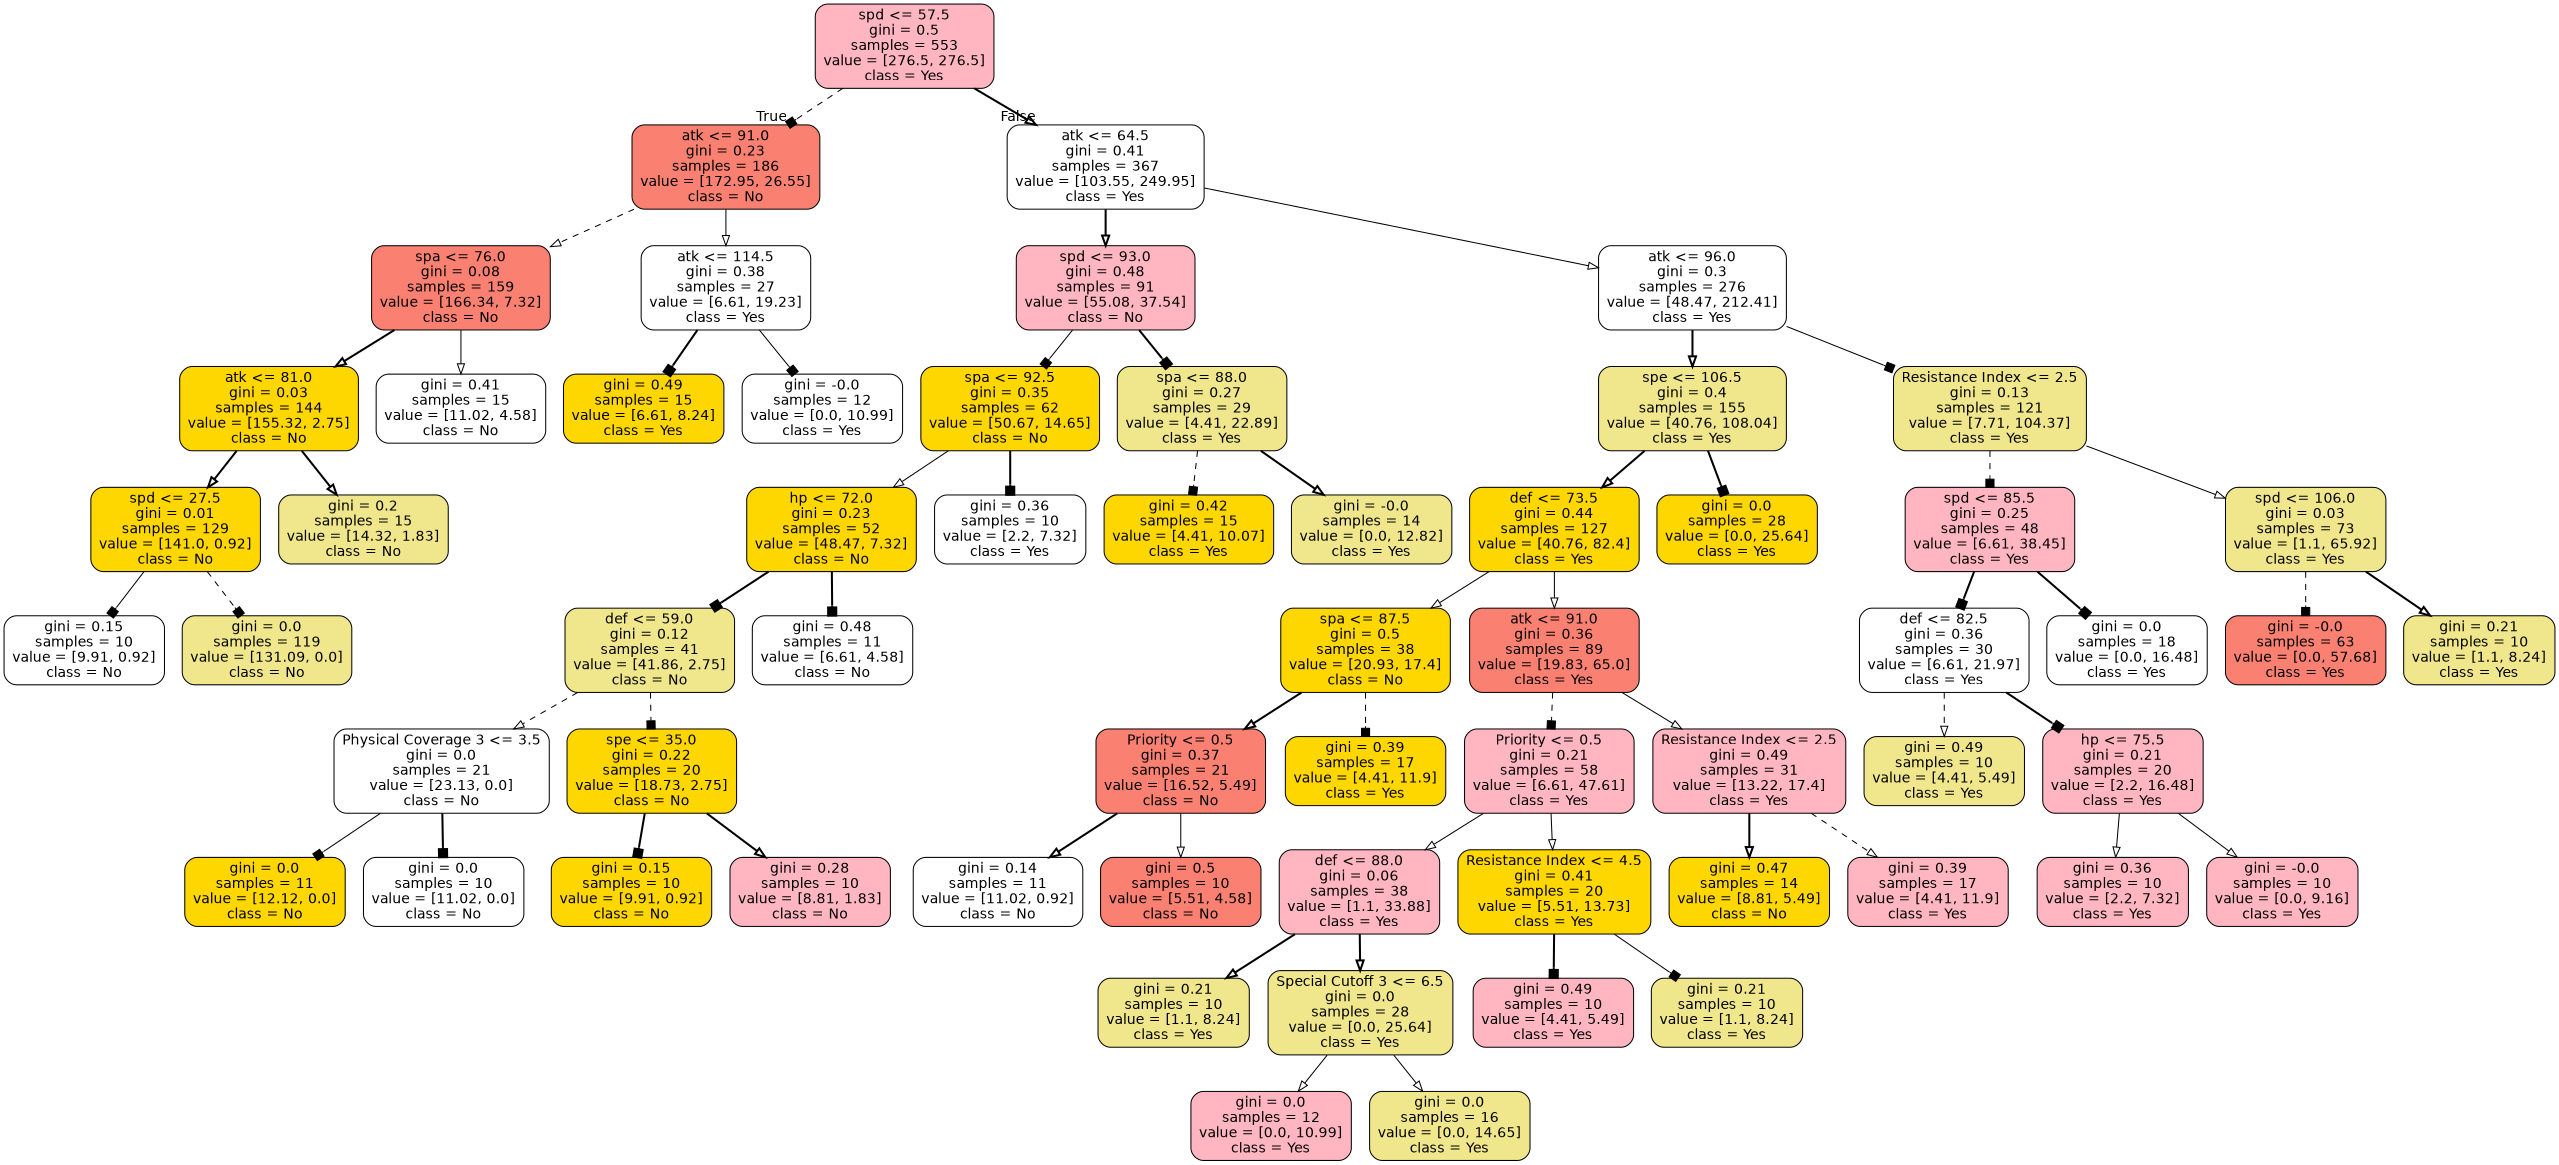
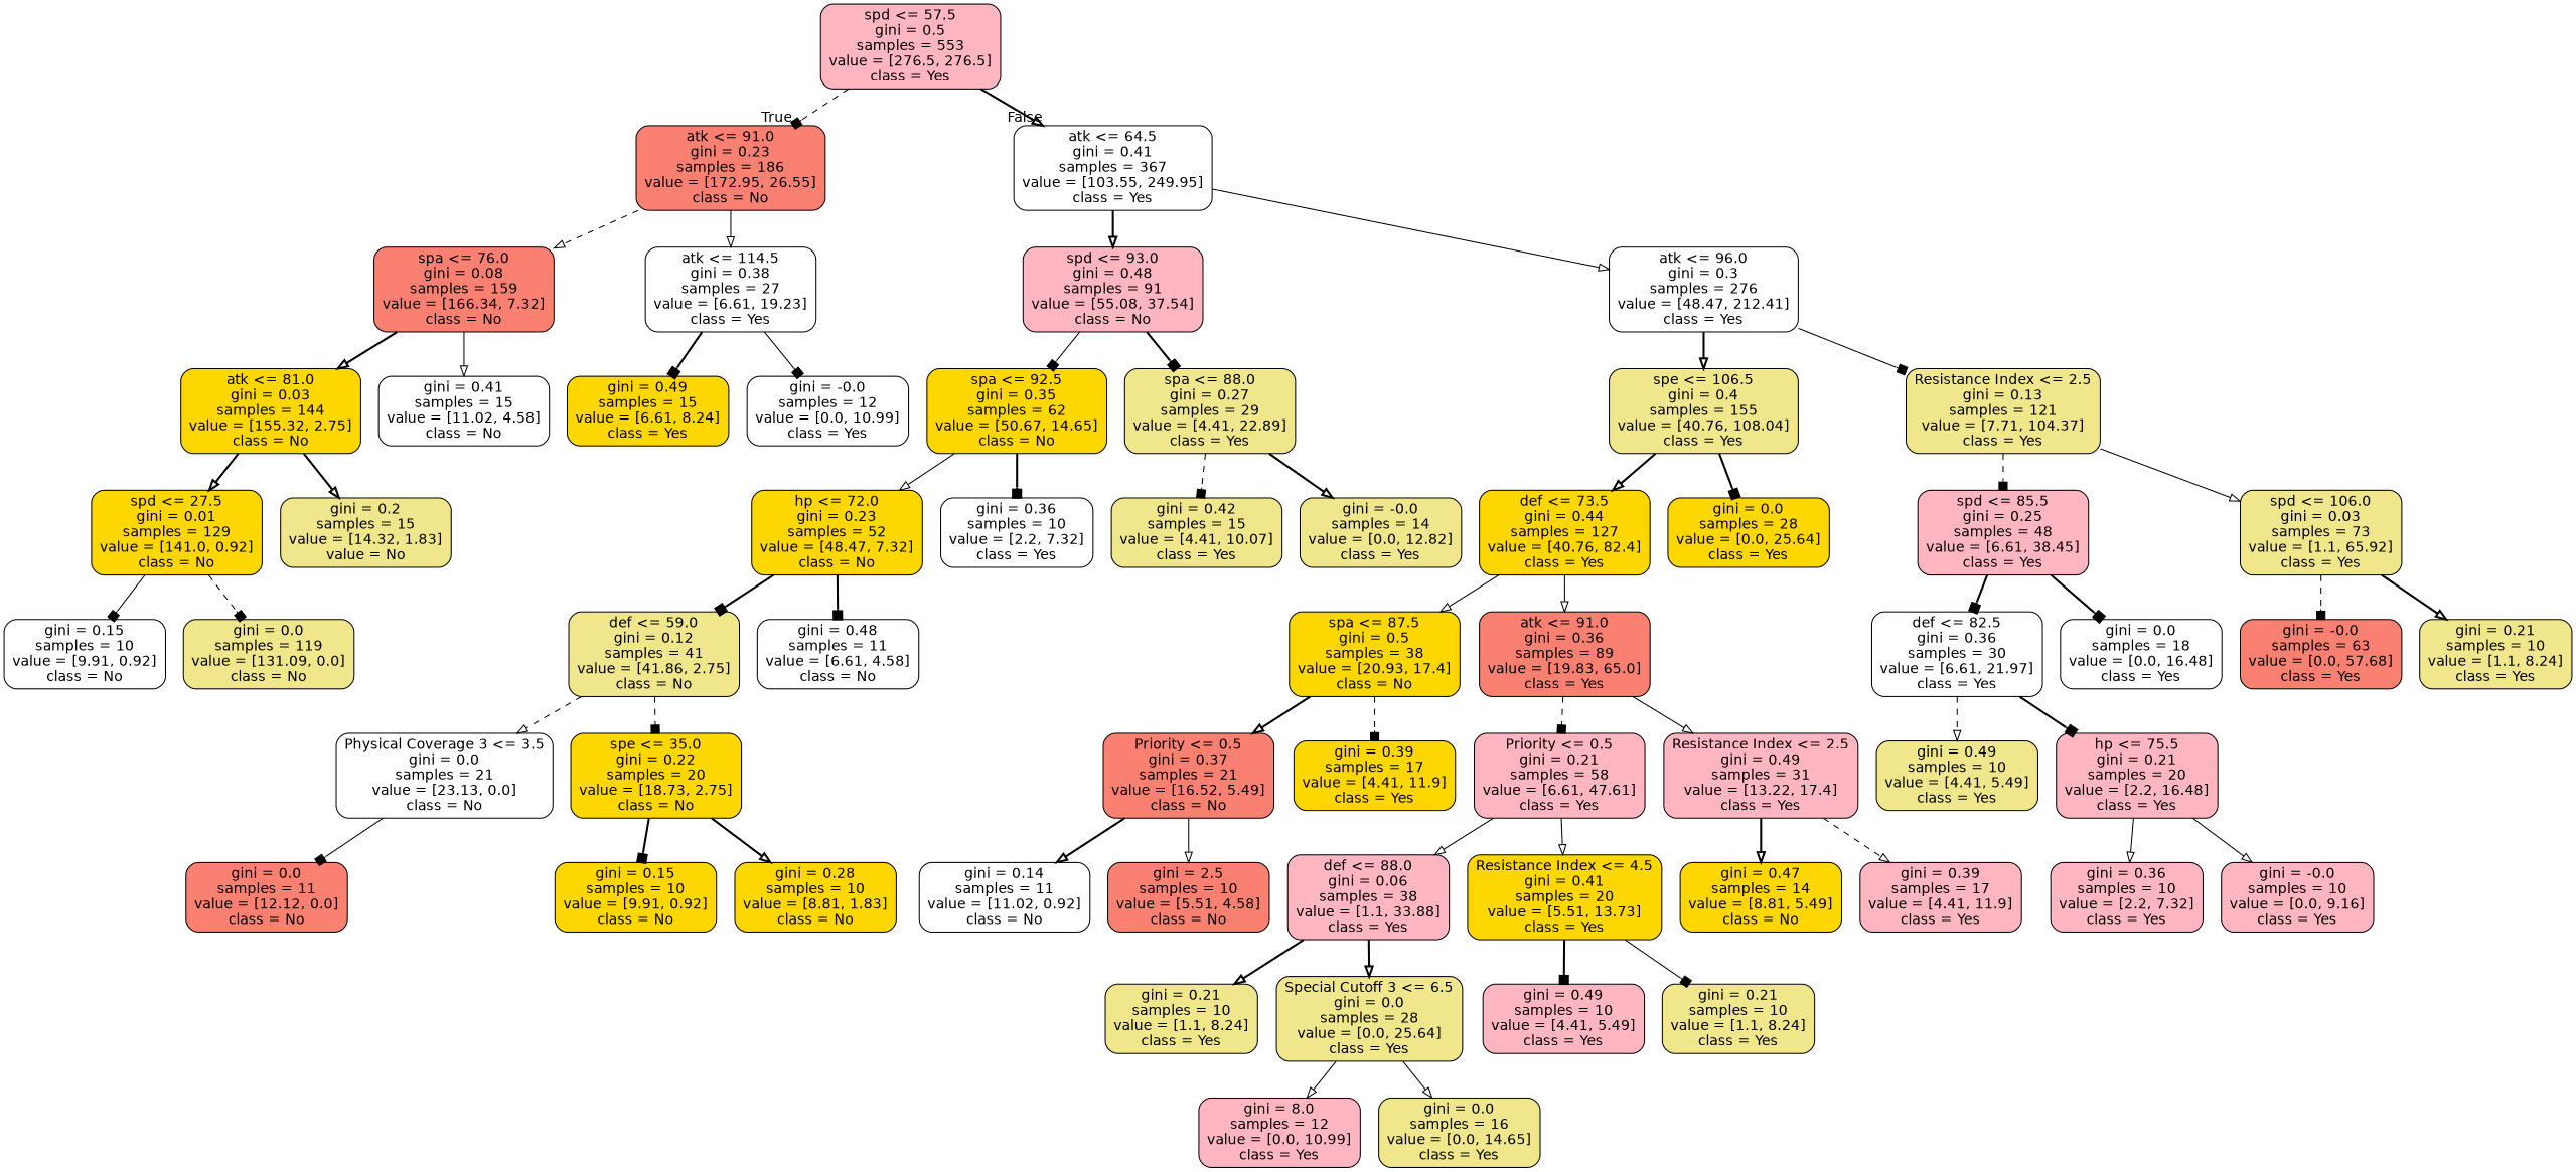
  digraph {
    node [color=black fillcolor=gold fontname=helvetica shape=box style="filled, rounded"]
    edge [arrowhead=onormal fontname=helvetica style=bold]
    n1 [fillcolor=lightpink label="spd <= 57.5\ngini = 0.5\nsamples = 553\nvalue = [276.5, 276.5]\nclass = Yes"]
    n2 [fillcolor=salmon label="atk <= 91.0\ngini = 0.23\nsamples = 186\nvalue = [172.95, 26.55]\nclass = No"]
    n3 [fillcolor=white label="atk <= 64.5\ngini = 0.41\nsamples = 367\nvalue = [103.55, 249.95]\nclass = Yes"]
    n4 [fillcolor=salmon label="spa <= 76.0\ngini = 0.08\nsamples = 159\nvalue = [166.34, 7.32]\nclass = No"]
    n5 [fillcolor=white label="atk <= 114.5\ngini = 0.38\nsamples = 27\nvalue = [6.61, 19.23]\nclass = Yes"]
    n6 [fillcolor=lightpink label="spd <= 93.0\ngini = 0.48\nsamples = 91\nvalue = [55.08, 37.54]\nclass = No"]
    n7 [fillcolor=white label="atk <= 96.0\ngini = 0.3\nsamples = 276\nvalue = [48.47, 212.41]\nclass = Yes"]
    n8 [label="atk <= 81.0\ngini = 0.03\nsamples = 144\nvalue = [155.32, 2.75]\nclass = No"]
    n9 [fillcolor=white label="gini = 0.41\nsamples = 15\nvalue = [11.02, 4.58]\nclass = No"]
    n10 [label="gini = 0.49\nsamples = 15\nvalue = [6.61, 8.24]\nclass = Yes"]
    n11 [fillcolor=white label="gini = -0.0\nsamples = 12\nvalue = [0.0, 10.99]\nclass = Yes"]
    n12 [label="spd <= 27.5\ngini = 0.01\nsamples = 129\nvalue = [141.0, 0.92]\nclass = No"]
-   n13 [fillcolor=khaki label="gini = 0.2\nsamples = 15\nvalue = [14.32, 1.83]\nclass = No"]
+   n13 [fillcolor=khaki label="gini = 0.2\nsamples = 15\nvalue = [14.32, 1.83]\nvalue = No"]
    n14 [fillcolor=white label="gini = 0.15\nsamples = 10\nvalue = [9.91, 0.92]\nclass = No"]
    n15 [fillcolor=khaki label="gini = 0.0\nsamples = 119\nvalue = [131.09, 0.0]\nclass = No"]
    n16 [label="spa <= 92.5\ngini = 0.35\nsamples = 62\nvalue = [50.67, 14.65]\nclass = No"]
    n17 [fillcolor=khaki label="spa <= 88.0\ngini = 0.27\nsamples = 29\nvalue = [4.41, 22.89]\nclass = Yes"]
    n18 [fillcolor=khaki label="spe <= 106.5\ngini = 0.4\nsamples = 155\nvalue = [40.76, 108.04]\nclass = Yes"]
    n19 [fillcolor=khaki label="Resistance Index <= 2.5\ngini = 0.13\nsamples = 121\nvalue = [7.71, 104.37]\nclass = Yes"]
    n20 [label="hp <= 72.0\ngini = 0.23\nsamples = 52\nvalue = [48.47, 7.32]\nclass = No"]
    n21 [fillcolor=white label="gini = 0.36\nsamples = 10\nvalue = [2.2, 7.32]\nclass = Yes"]
-   n22 [label="gini = 0.42\nsamples = 15\nvalue = [4.41, 10.07]\nclass = Yes"]
+   n22 [fillcolor=khaki label="gini = 0.42\nsamples = 15\nvalue = [4.41, 10.07]\nclass = Yes"]
    n23 [fillcolor=khaki label="gini = -0.0\nsamples = 14\nvalue = [0.0, 12.82]\nclass = Yes"]
    n24 [fillcolor=khaki label="def <= 59.0\ngini = 0.12\nsamples = 41\nvalue = [41.86, 2.75]\nclass = No"]
    n25 [fillcolor=white label="gini = 0.48\nsamples = 11\nvalue = [6.61, 4.58]\nclass = No"]
    n26 [fillcolor=white label="Physical Coverage 3 <= 3.5\ngini = 0.0\nsamples = 21\nvalue = [23.13, 0.0]\nclass = No"]
    n27 [label="spe <= 35.0\ngini = 0.22\nsamples = 20\nvalue = [18.73, 2.75]\nclass = No"]
-   n28 [label="gini = 0.0\nsamples = 11\nvalue = [12.12, 0.0]\nclass = No"]
-   n29 [fillcolor=white label="gini = 0.0\nsamples = 10\nvalue = [11.02, 0.0]\nclass = No"]
+   n28 [fillcolor=salmon label="gini = 0.0\nsamples = 11\nvalue = [12.12, 0.0]\nclass = No"]
    n30 [label="gini = 0.15\nsamples = 10\nvalue = [9.91, 0.92]\nclass = No"]
-   n31 [fillcolor=lightpink label="gini = 0.28\nsamples = 10\nvalue = [8.81, 1.83]\nclass = No"]
+   n31 [label="gini = 0.28\nsamples = 10\nvalue = [8.81, 1.83]\nclass = No"]
    n32 [label="def <= 73.5\ngini = 0.44\nsamples = 127\nvalue = [40.76, 82.4]\nclass = Yes"]
    n33 [label="gini = 0.0\nsamples = 28\nvalue = [0.0, 25.64]\nclass = Yes"]
    n34 [fillcolor=lightpink label="spd <= 85.5\ngini = 0.25\nsamples = 48\nvalue = [6.61, 38.45]\nclass = Yes"]
    n35 [fillcolor=khaki label="spd <= 106.0\ngini = 0.03\nsamples = 73\nvalue = [1.1, 65.92]\nclass = Yes"]
    n36 [label="spa <= 87.5\ngini = 0.5\nsamples = 38\nvalue = [20.93, 17.4]\nclass = No"]
    n37 [fillcolor=salmon label="atk <= 91.0\ngini = 0.36\nsamples = 89\nvalue = [19.83, 65.0]\nclass = Yes"]
    n38 [fillcolor=salmon label="Priority <= 0.5\ngini = 0.37\nsamples = 21\nvalue = [16.52, 5.49]\nclass = No"]
    n39 [label="gini = 0.39\nsamples = 17\nvalue = [4.41, 11.9]\nclass = Yes"]
    n40 [fillcolor=lightpink label="Priority <= 0.5\ngini = 0.21\nsamples = 58\nvalue = [6.61, 47.61]\nclass = Yes"]
    n41 [fillcolor=lightpink label="Resistance Index <= 2.5\ngini = 0.49\nsamples = 31\nvalue = [13.22, 17.4]\nclass = Yes"]
    n42 [fillcolor=white label="gini = 0.14\nsamples = 11\nvalue = [11.02, 0.92]\nclass = No"]
-   n43 [fillcolor=salmon label="gini = 0.5\nsamples = 10\nvalue = [5.51, 4.58]\nclass = No"]
+   n43 [fillcolor=salmon label="gini = 2.5\nsamples = 10\nvalue = [5.51, 4.58]\nclass = No"]
    n44 [fillcolor=lightpink label="def <= 88.0\ngini = 0.06\nsamples = 38\nvalue = [1.1, 33.88]\nclass = Yes"]
    n45 [label="Resistance Index <= 4.5\ngini = 0.41\nsamples = 20\nvalue = [5.51, 13.73]\nclass = Yes"]
    n46 [label="gini = 0.47\nsamples = 14\nvalue = [8.81, 5.49]\nclass = No"]
    n47 [fillcolor=lightpink label="gini = 0.39\nsamples = 17\nvalue = [4.41, 11.9]\nclass = Yes"]
    n48 [fillcolor=khaki label="gini = 0.21\nsamples = 10\nvalue = [1.1, 8.24]\nclass = Yes"]
    n49 [fillcolor=khaki label="Special Cutoff 3 <= 6.5\ngini = 0.0\nsamples = 28\nvalue = [0.0, 25.64]\nclass = Yes"]
    n50 [fillcolor=lightpink label="gini = 0.49\nsamples = 10\nvalue = [4.41, 5.49]\nclass = Yes"]
    n51 [fillcolor=khaki label="gini = 0.21\nsamples = 10\nvalue = [1.1, 8.24]\nclass = Yes"]
-   n52 [fillcolor=lightpink label="gini = 0.0\nsamples = 12\nvalue = [0.0, 10.99]\nclass = Yes"]
+   n52 [fillcolor=lightpink label="gini = 8.0\nsamples = 12\nvalue = [0.0, 10.99]\nclass = Yes"]
    n53 [fillcolor=khaki label="gini = 0.0\nsamples = 16\nvalue = [0.0, 14.65]\nclass = Yes"]
    n54 [fillcolor=white label="def <= 82.5\ngini = 0.36\nsamples = 30\nvalue = [6.61, 21.97]\nclass = Yes"]
    n55 [fillcolor=white label="gini = 0.0\nsamples = 18\nvalue = [0.0, 16.48]\nclass = Yes"]
    n56 [fillcolor=salmon label="gini = -0.0\nsamples = 63\nvalue = [0.0, 57.68]\nclass = Yes"]
    n57 [fillcolor=khaki label="gini = 0.21\nsamples = 10\nvalue = [1.1, 8.24]\nclass = Yes"]
    n58 [fillcolor=khaki label="gini = 0.49\nsamples = 10\nvalue = [4.41, 5.49]\nclass = Yes"]
    n59 [fillcolor=lightpink label="hp <= 75.5\ngini = 0.21\nsamples = 20\nvalue = [2.2, 16.48]\nclass = Yes"]
    n60 [fillcolor=lightpink label="gini = 0.36\nsamples = 10\nvalue = [2.2, 7.32]\nclass = Yes"]
    n61 [fillcolor=lightpink label="gini = -0.0\nsamples = 10\nvalue = [0.0, 9.16]\nclass = Yes"]
    n1 -> n2 [arrowhead=box headlabel=True labelangle=45 labeldistance=2.5 style=dashed]
    n1 -> n3 [headlabel=False labelangle=-45 labeldistance=2.5]
    n2 -> n4 [style=dashed]
    n2 -> n5 [style=solid]
    n3 -> n6
    n3 -> n7 [style=solid]
    n4 -> n8
    n4 -> n9 [style=solid]
    n5 -> n10 [arrowhead=box]
    n5 -> n11 [arrowhead=box style=solid]
    n6 -> n16 [arrowhead=box style=solid]
    n6 -> n17 [arrowhead=box]
    n7 -> n18
    n7 -> n19 [arrowhead=box style=solid]
    n8 -> n12
    n8 -> n13
    n12 -> n14 [arrowhead=box style=solid]
    n12 -> n15 [arrowhead=box style=dashed]
    n16 -> n20 [style=solid]
    n16 -> n21 [arrowhead=box]
    n17 -> n22 [arrowhead=box style=dashed]
    n17 -> n23
    n18 -> n32
    n18 -> n33 [arrowhead=box]
    n19 -> n34 [arrowhead=box style=dashed]
    n19 -> n35 [style=solid]
    n20 -> n24 [arrowhead=box]
    n20 -> n25 [arrowhead=box]
    n24 -> n26 [style=dashed]
    n24 -> n27 [arrowhead=box style=dashed]
    n26 -> n28 [arrowhead=box style=solid]
-   n26 -> n29 [arrowhead=box]
    n27 -> n30 [arrowhead=box]
    n27 -> n31
    n32 -> n36 [style=solid]
    n32 -> n37 [style=solid]
    n34 -> n54 [arrowhead=box]
    n34 -> n55 [arrowhead=box]
    n35 -> n56 [arrowhead=box style=dashed]
    n35 -> n57
    n36 -> n38
    n36 -> n39 [arrowhead=box style=dashed]
    n37 -> n40 [arrowhead=box style=dashed]
    n37 -> n41 [style=solid]
    n38 -> n42
    n38 -> n43 [style=solid]
    n40 -> n44 [style=solid]
    n40 -> n45 [style=solid]
    n41 -> n46
    n41 -> n47 [style=dashed]
    n44 -> n48
    n44 -> n49
    n45 -> n50 [arrowhead=box]
    n45 -> n51 [arrowhead=box style=solid]
    n49 -> n52 [style=solid]
    n49 -> n53 [style=solid]
    n54 -> n58 [style=dashed]
    n54 -> n59 [arrowhead=box]
    n59 -> n60 [style=solid]
    n59 -> n61 [style=solid]
  }
